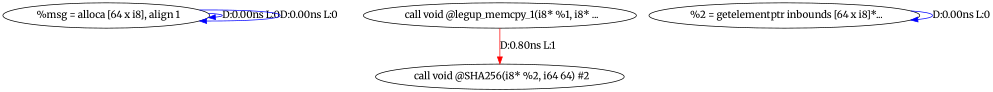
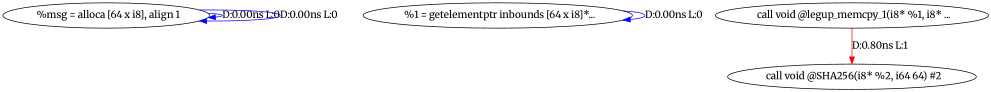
  digraph {
    fontname=Merriweather
    node [fontname=Merriweather]
    edge [color=blue fontname=Merriweather]
    n1 [label="  %msg = alloca [64 x i8], align 1"]
+   n2 [label="  %1 = getelementptr inbounds [64 x i8]*..."]
    n3 [label="  call void @SHA256(i8* %2, i64 64) #2"]
    n4 [label="  call void @legup_memcpy_1(i8* %1, i8* ..."]
-   n5 [label="  %2 = getelementptr inbounds [64 x i8]*..."]
    n1 -> n1 [label="D:0.00ns L:0"]
    n1 -> n1 [label="D:0.00ns L:0"]
+   n2 -> n2 [label="D:0.00ns L:0"]
    n4 -> n3 [color=red label="D:0.80ns L:1"]
-   n5 -> n5 [label="D:0.00ns L:0"]
  }
